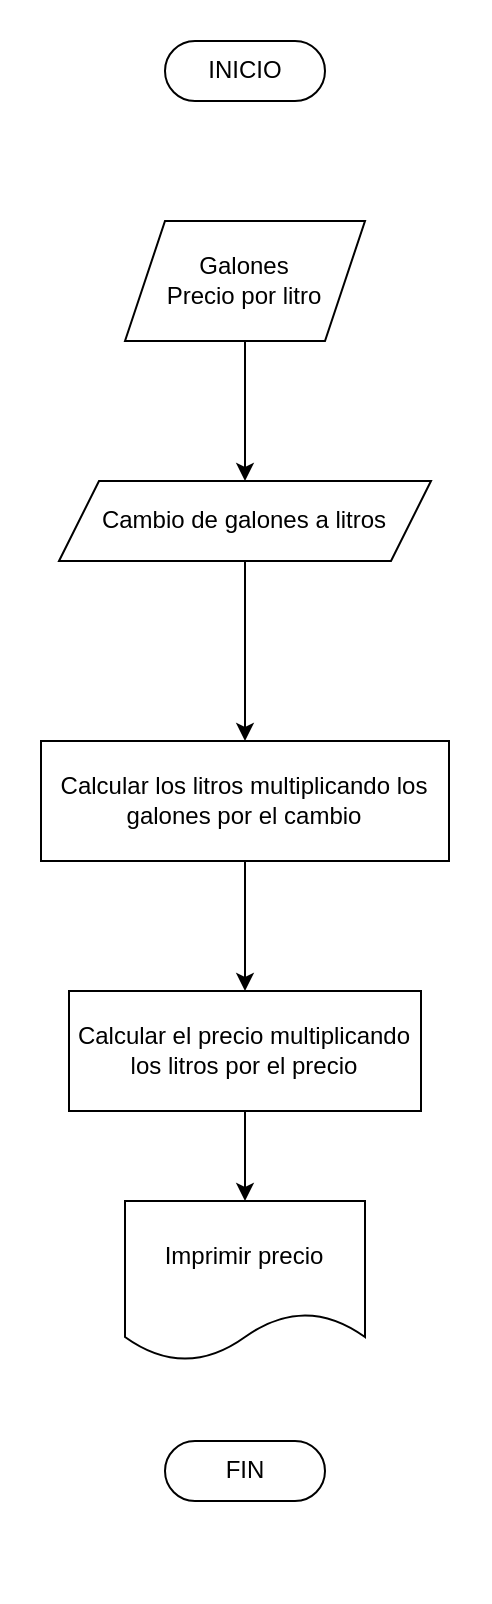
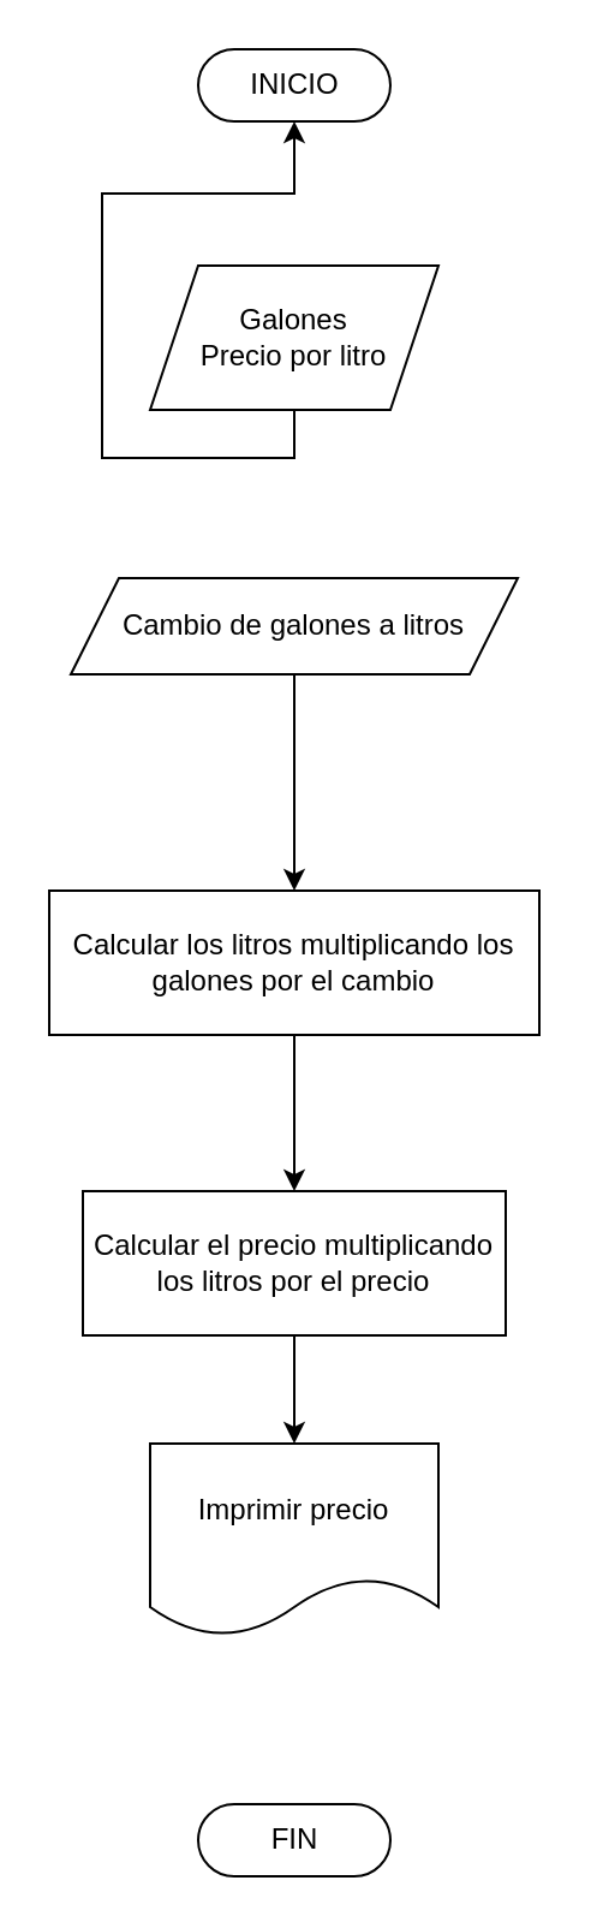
  <mxCell id="0" />
  <mxCell id="1" parent="0" />
  <mxCell id="2" value="INICIO" style="html=1;dashed=0;whitespace=wrap;shape=mxgraph.dfd.start" vertex="1" parent="1"><mxGeometry x="82" y="20" width="80" height="30" as="geometry" /></mxCell>
- <mxCell id="3" style="edgeStyle=orthogonalEdgeStyle;rounded=0;orthogonalLoop=1;jettySize=auto;html=1;exitX=0.5;exitY=1;exitDx=0;exitDy=0;entryX=0.5;entryY=0;entryDx=0;entryDy=0;" edge="1" parent="1" source="4" target="6"><mxGeometry relative="1" as="geometry" /></mxCell>
+ <mxCell id="3" style="edgeStyle=orthogonalEdgeStyle;rounded=0;orthogonalLoop=1;jettySize=auto;html=1;exitX=0.5;exitY=1;exitDx=0;exitDy=0;" edge="1" parent="1" source="4" target="2"><mxGeometry relative="1" as="geometry" /></mxCell>
  <mxCell id="4" value="&lt;div&gt;Galones&lt;/div&gt;&lt;div&gt;Precio por litro&lt;/div&gt;" style="shape=parallelogram;perimeter=parallelogramPerimeter;whiteSpace=wrap;html=1;fixedSize=1;" vertex="1" parent="1"><mxGeometry x="62" y="110" width="120" height="60" as="geometry" /></mxCell>
  <mxCell id="5" style="edgeStyle=orthogonalEdgeStyle;rounded=0;orthogonalLoop=1;jettySize=auto;html=1;exitX=0.5;exitY=1;exitDx=0;exitDy=0;" edge="1" parent="1" source="6" target="8"><mxGeometry relative="1" as="geometry" /></mxCell>
  <mxCell id="6" value="Cambio de galones a litros" style="shape=parallelogram;perimeter=parallelogramPerimeter;whiteSpace=wrap;html=1;fixedSize=1;" vertex="1" parent="1"><mxGeometry x="29" y="240" width="186" height="40" as="geometry" /></mxCell>
  <mxCell id="7" style="edgeStyle=orthogonalEdgeStyle;rounded=0;orthogonalLoop=1;jettySize=auto;html=1;exitX=0.5;exitY=1;exitDx=0;exitDy=0;" edge="1" parent="1" source="8" target="10"><mxGeometry relative="1" as="geometry" /></mxCell>
  <mxCell id="8" value="Calcular los litros multiplicando los galones por el cambio" style="rounded=0;whiteSpace=wrap;html=1;" vertex="1" parent="1"><mxGeometry x="20" y="370" width="204" height="60" as="geometry" /></mxCell>
  <mxCell id="9" style="edgeStyle=orthogonalEdgeStyle;rounded=0;orthogonalLoop=1;jettySize=auto;html=1;exitX=0.5;exitY=1;exitDx=0;exitDy=0;entryX=0.5;entryY=0;entryDx=0;entryDy=0;" edge="1" parent="1" source="10" target="12"><mxGeometry relative="1" as="geometry" /></mxCell>
  <mxCell id="10" value="Calcular el precio multiplicando los litros por el precio" style="rounded=0;whiteSpace=wrap;html=1;" vertex="1" parent="1"><mxGeometry x="34" y="495" width="176" height="60" as="geometry" /></mxCell>
- <mxCell id="11" value="FIN" style="html=1;dashed=0;whitespace=wrap;shape=mxgraph.dfd.start" vertex="1" parent="1"><mxGeometry x="82" y="720" width="80" height="30" as="geometry" /></mxCell>
+ <mxCell id="11" value="FIN" style="html=1;dashed=0;whitespace=wrap;shape=mxgraph.dfd.start" vertex="1" parent="1"><mxGeometry x="82" y="750" width="80" height="30" as="geometry" /></mxCell>
  <mxCell id="12" value="Imprimir precio" style="shape=document;whiteSpace=wrap;html=1;boundedLbl=1;" vertex="1" parent="1"><mxGeometry x="62" y="600" width="120" height="80" as="geometry" /></mxCell>
